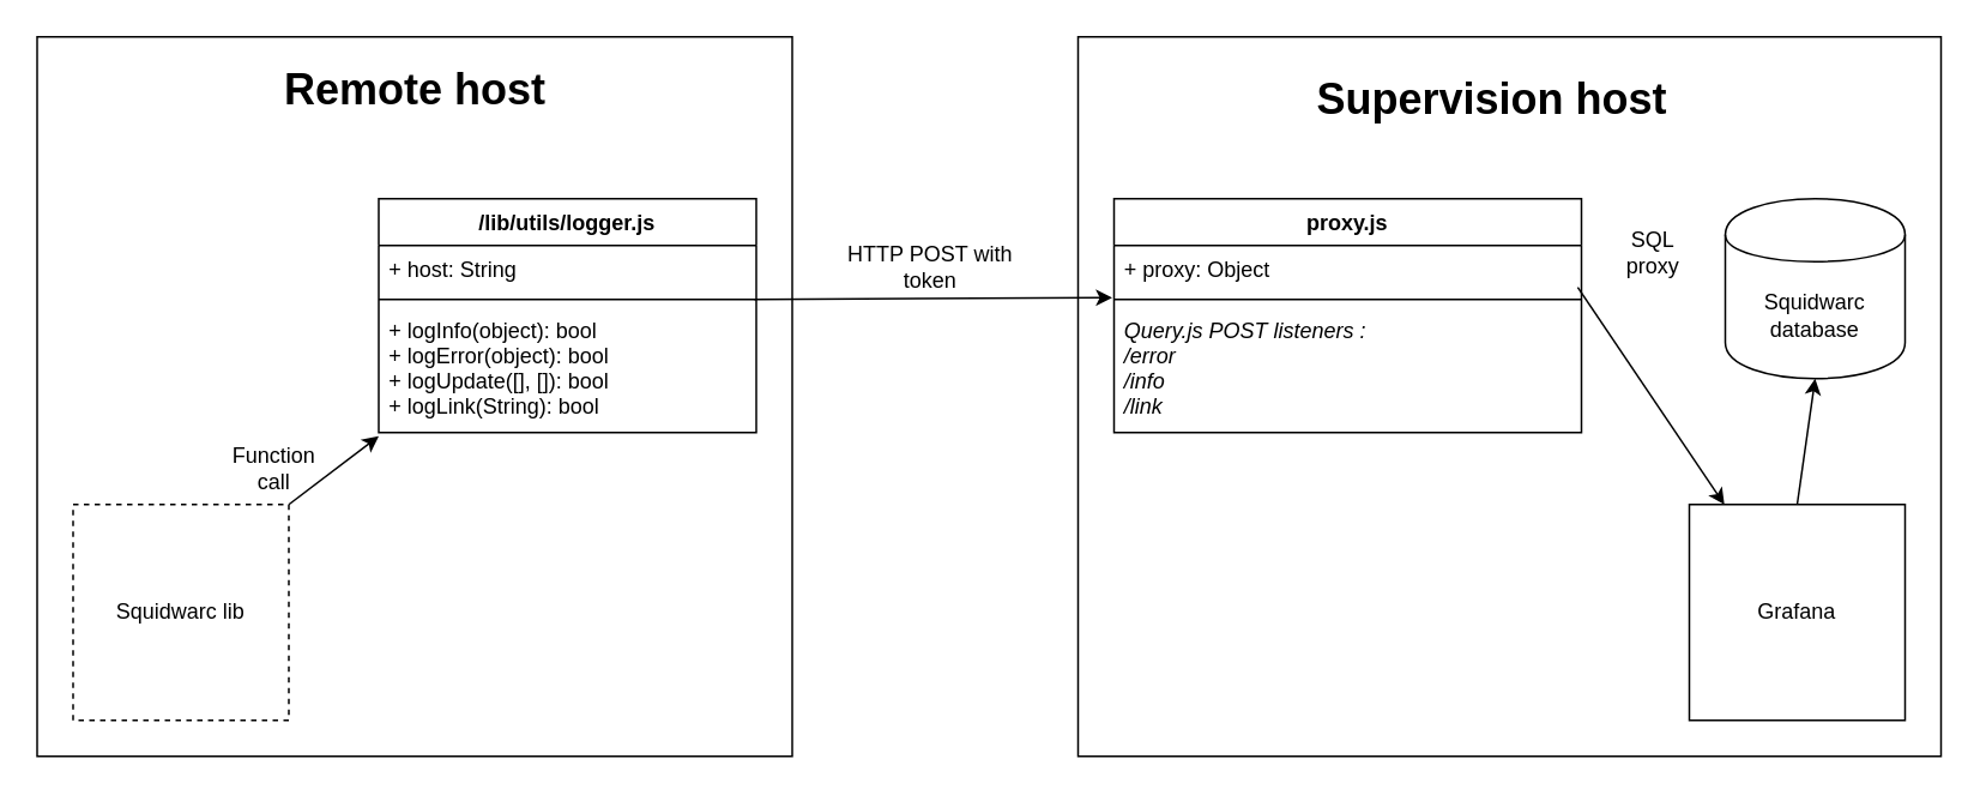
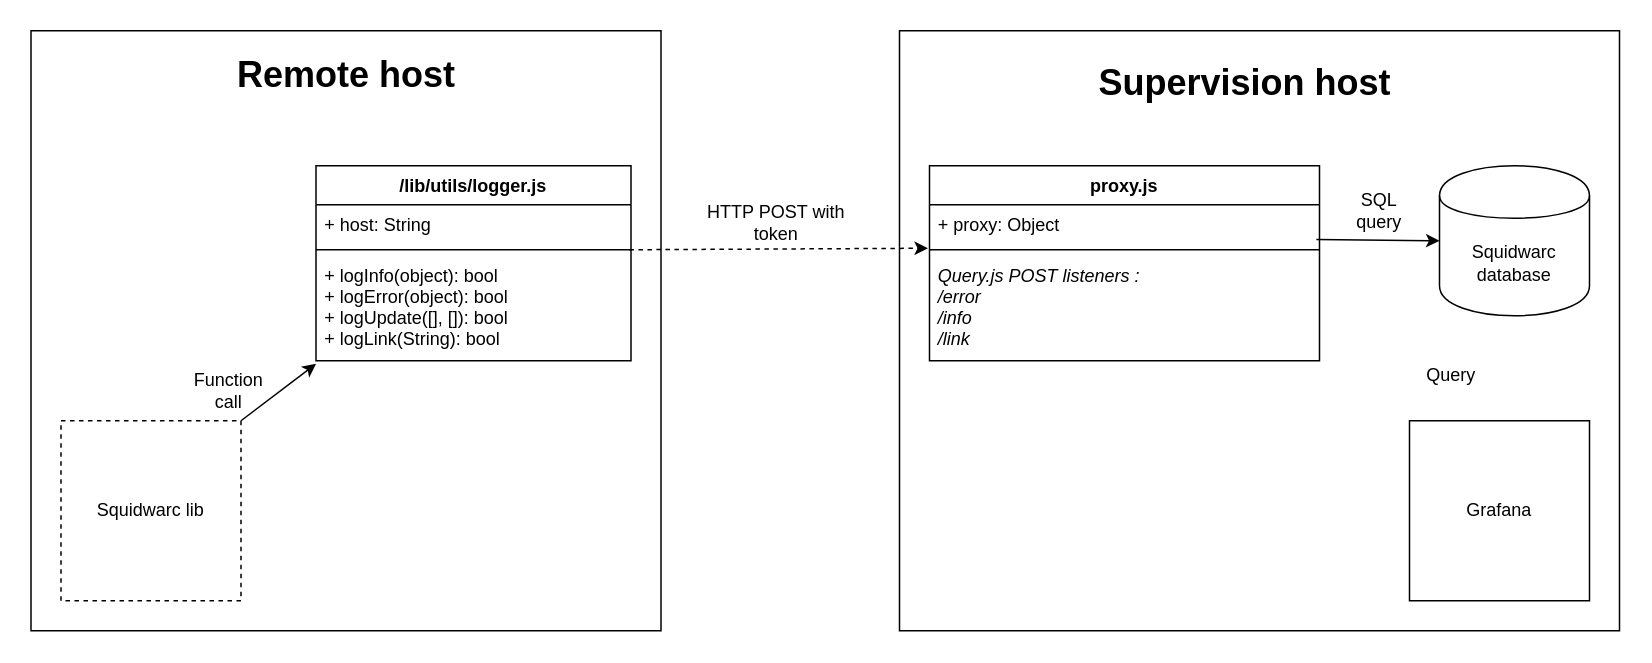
  <mxCell id="0" />
  <mxCell id="1" parent="0" />
  <mxCell id="2" value="" style="rounded=0;whiteSpace=wrap;html=1;fillColor=#ffffff;" vertex="1" parent="1"><mxGeometry x="599" y="20" width="480" height="400" as="geometry" /></mxCell>
  <mxCell id="3" value="" style="rounded=0;whiteSpace=wrap;html=1;fillColor=#ffffff;" vertex="1" parent="1"><mxGeometry x="20" y="20" width="420" height="400" as="geometry" /></mxCell>
  <mxCell id="4" value="Squidwarc lib" style="whiteSpace=wrap;html=1;aspect=fixed;dashed=1;" vertex="1" parent="1"><mxGeometry x="40" y="280" width="120" height="120" as="geometry" /></mxCell>
  <mxCell id="5" value="Function call" style="text;html=1;strokeColor=none;fillColor=none;align=center;verticalAlign=middle;whiteSpace=wrap;rounded=0;" vertex="1" parent="1"><mxGeometry x="132" y="250" width="40" height="20" as="geometry" /></mxCell>
  <mxCell id="6" value="/lib/utils/logger.js" style="swimlane;fontStyle=1;align=center;verticalAlign=top;childLayout=stackLayout;horizontal=1;startSize=26;horizontalStack=0;resizeParent=1;resizeParentMax=0;resizeLast=0;collapsible=1;marginBottom=0;fillColor=#ffffff;swimlaneFillColor=#ffffff;" vertex="1" parent="1"><mxGeometry x="210" y="110" width="210" height="130" as="geometry"><mxRectangle x="230" y="290" width="140" height="50" as="alternateBounds" /></mxGeometry></mxCell>
  <mxCell id="7" value="+ host: String" style="text;strokeColor=none;fillColor=none;align=left;verticalAlign=top;spacingLeft=4;spacingRight=4;overflow=hidden;rotatable=0;points=[[0,0.5],[1,0.5]];portConstraint=eastwest;" vertex="1" parent="6"><mxGeometry y="26" width="210" height="26" as="geometry" /></mxCell>
  <mxCell id="8" value="" style="line;strokeWidth=1;fillColor=none;align=left;verticalAlign=middle;spacingTop=-1;spacingLeft=3;spacingRight=3;rotatable=0;labelPosition=right;points=[];portConstraint=eastwest;" vertex="1" parent="6"><mxGeometry y="52" width="210" height="8" as="geometry" /></mxCell>
  <mxCell id="9" value="+ logInfo(object): bool&#10;+ logError(object): bool&#10;+ logUpdate([], []): bool&#10;+ logLink(String): bool" style="text;strokeColor=none;fillColor=none;align=left;verticalAlign=top;spacingLeft=4;spacingRight=4;overflow=hidden;rotatable=0;points=[[0,0.5],[1,0.5]];portConstraint=eastwest;" vertex="1" parent="6"><mxGeometry y="60" width="210" height="70" as="geometry" /></mxCell>
  <mxCell id="10" value="" style="endArrow=classic;html=1;entryX=0;entryY=1.029;entryDx=0;entryDy=0;entryPerimeter=0;exitX=1;exitY=0;exitDx=0;exitDy=0;" edge="1" parent="1" source="4" target="9"><mxGeometry width="50" height="50" relative="1" as="geometry"><mxPoint x="150" y="300" as="sourcePoint" /><mxPoint x="200" y="250" as="targetPoint" /></mxGeometry></mxCell>
  <mxCell id="11" value="Squidwarc database" style="shape=cylinder;whiteSpace=wrap;html=1;boundedLbl=1;backgroundOutline=1;fillColor=#ffffff;" vertex="1" parent="1"><mxGeometry x="959" y="110" width="100" height="100" as="geometry" /></mxCell>
  <mxCell id="12" value="proxy.js" style="swimlane;fontStyle=1;align=center;verticalAlign=top;childLayout=stackLayout;horizontal=1;startSize=26;horizontalStack=0;resizeParent=1;resizeParentMax=0;resizeLast=0;collapsible=1;marginBottom=0;fillColor=#ffffff;html=0;" vertex="1" parent="1"><mxGeometry x="619" y="110" width="260" height="130" as="geometry" /></mxCell>
  <mxCell id="13" value="+ proxy: Object" style="text;strokeColor=none;fillColor=none;align=left;verticalAlign=top;spacingLeft=4;spacingRight=4;overflow=hidden;rotatable=0;points=[[0,0.5],[1,0.5]];portConstraint=eastwest;" vertex="1" parent="12"><mxGeometry y="26" width="260" height="26" as="geometry" /></mxCell>
  <mxCell id="14" value="" style="line;strokeWidth=1;fillColor=none;align=left;verticalAlign=middle;spacingTop=-1;spacingLeft=3;spacingRight=3;rotatable=0;labelPosition=right;points=[];portConstraint=eastwest;" vertex="1" parent="12"><mxGeometry y="52" width="260" height="8" as="geometry" /></mxCell>
  <mxCell id="15" value="Query.js POST listeners :&#10;/error&#10;/info&#10;/link" style="text;strokeColor=none;fillColor=none;align=left;verticalAlign=top;spacingLeft=4;spacingRight=4;overflow=hidden;rotatable=0;points=[[0,0.5],[1,0.5]];portConstraint=eastwest;fontStyle=2" vertex="1" parent="12"><mxGeometry y="60" width="260" height="70" as="geometry" /></mxCell>
- <mxCell id="16" value="" style="endArrow=classic;html=1;exitX=0.995;exitY=1.154;exitDx=0;exitDy=0;exitPerimeter=0;entryX=-0.004;entryY=1.115;entryDx=0;entryDy=0;entryPerimeter=0;" edge="1" parent="1" source="7" target="13"><mxGeometry width="50" height="50" relative="1" as="geometry"><mxPoint x="447" y="180" as="sourcePoint" /><mxPoint x="497" y="130" as="targetPoint" /></mxGeometry></mxCell>
+ <mxCell id="16" value="" style="endArrow=classic;html=1;exitX=0.995;exitY=1.154;exitDx=0;exitDy=0;exitPerimeter=0;entryX=-0.004;entryY=1.115;entryDx=0;entryDy=0;entryPerimeter=0;dashed=1;" edge="1" parent="1" source="7" target="13"><mxGeometry width="50" height="50" relative="1" as="geometry"><mxPoint x="447" y="180" as="sourcePoint" /><mxPoint x="497" y="130" as="targetPoint" /></mxGeometry></mxCell>
  <mxCell id="17" value="HTTP POST with token" style="text;html=1;strokeColor=none;fillColor=none;align=center;verticalAlign=middle;whiteSpace=wrap;rounded=0;" vertex="1" parent="1"><mxGeometry x="467" y="130" width="100" height="36" as="geometry" /></mxCell>
- <mxCell id="18" value="" style="endArrow=classic;html=1;exitX=0.992;exitY=-0.154;exitDx=0;exitDy=0;exitPerimeter=0;" edge="1" parent="1" source="15" target="22"><mxGeometry width="50" height="50" relative="1" as="geometry"><mxPoint x="899" y="190" as="sourcePoint" /><mxPoint x="949" y="140" as="targetPoint" /></mxGeometry></mxCell>
- <mxCell id="19" value="SQL proxy" style="text;html=1;strokeColor=none;fillColor=none;align=center;verticalAlign=middle;whiteSpace=wrap;rounded=0;" vertex="1" parent="1"><mxGeometry x="899" y="130" width="40" height="20" as="geometry" /></mxCell>
+ <mxCell id="18" value="" style="endArrow=classic;html=1;exitX=0.992;exitY=-0.154;exitDx=0;exitDy=0;exitPerimeter=0;entryX=0;entryY=0.5;entryDx=0;entryDy=0;" edge="1" parent="1" source="15" target="11"><mxGeometry width="50" height="50" relative="1" as="geometry"><mxPoint x="899" y="190" as="sourcePoint" /><mxPoint x="949" y="140" as="targetPoint" /></mxGeometry></mxCell>
+ <mxCell id="19" value="SQL query" style="text;html=1;strokeColor=none;fillColor=none;align=center;verticalAlign=middle;whiteSpace=wrap;rounded=0;" vertex="1" parent="1"><mxGeometry x="899" y="130" width="40" height="20" as="geometry" /></mxCell>
  <mxCell id="20" value="Remote host" style="text;strokeColor=none;fillColor=none;html=1;fontSize=24;fontStyle=1;verticalAlign=middle;align=center;" vertex="1" parent="1"><mxGeometry x="180" y="30" width="100" height="40" as="geometry" /></mxCell>
  <mxCell id="21" value="Supervision host" style="text;strokeColor=none;fillColor=none;html=1;fontSize=24;fontStyle=1;verticalAlign=middle;align=center;" vertex="1" parent="1"><mxGeometry x="779" y="35" width="100" height="40" as="geometry" /></mxCell>
  <mxCell id="22" value="Grafana" style="whiteSpace=wrap;html=1;aspect=fixed;fillColor=#ffffff;" vertex="1" parent="1"><mxGeometry x="939" y="280" width="120" height="120" as="geometry" /></mxCell>
- <mxCell id="23" value="" style="endArrow=classic;html=1;exitX=0.5;exitY=0;exitDx=0;exitDy=0;entryX=0.5;entryY=1;entryDx=0;entryDy=0;" edge="1" parent="1" source="22" target="11"><mxGeometry width="50" height="50" relative="1" as="geometry"><mxPoint x="507" y="340" as="sourcePoint" /><mxPoint x="557" y="290" as="targetPoint" /></mxGeometry></mxCell>
+ <mxCell id="24" value="Query" style="text;html=1;strokeColor=none;fillColor=none;align=center;verticalAlign=middle;whiteSpace=wrap;rounded=0;" vertex="1" parent="1"><mxGeometry x="947" y="240" width="40" height="20" as="geometry" /></mxCell>
